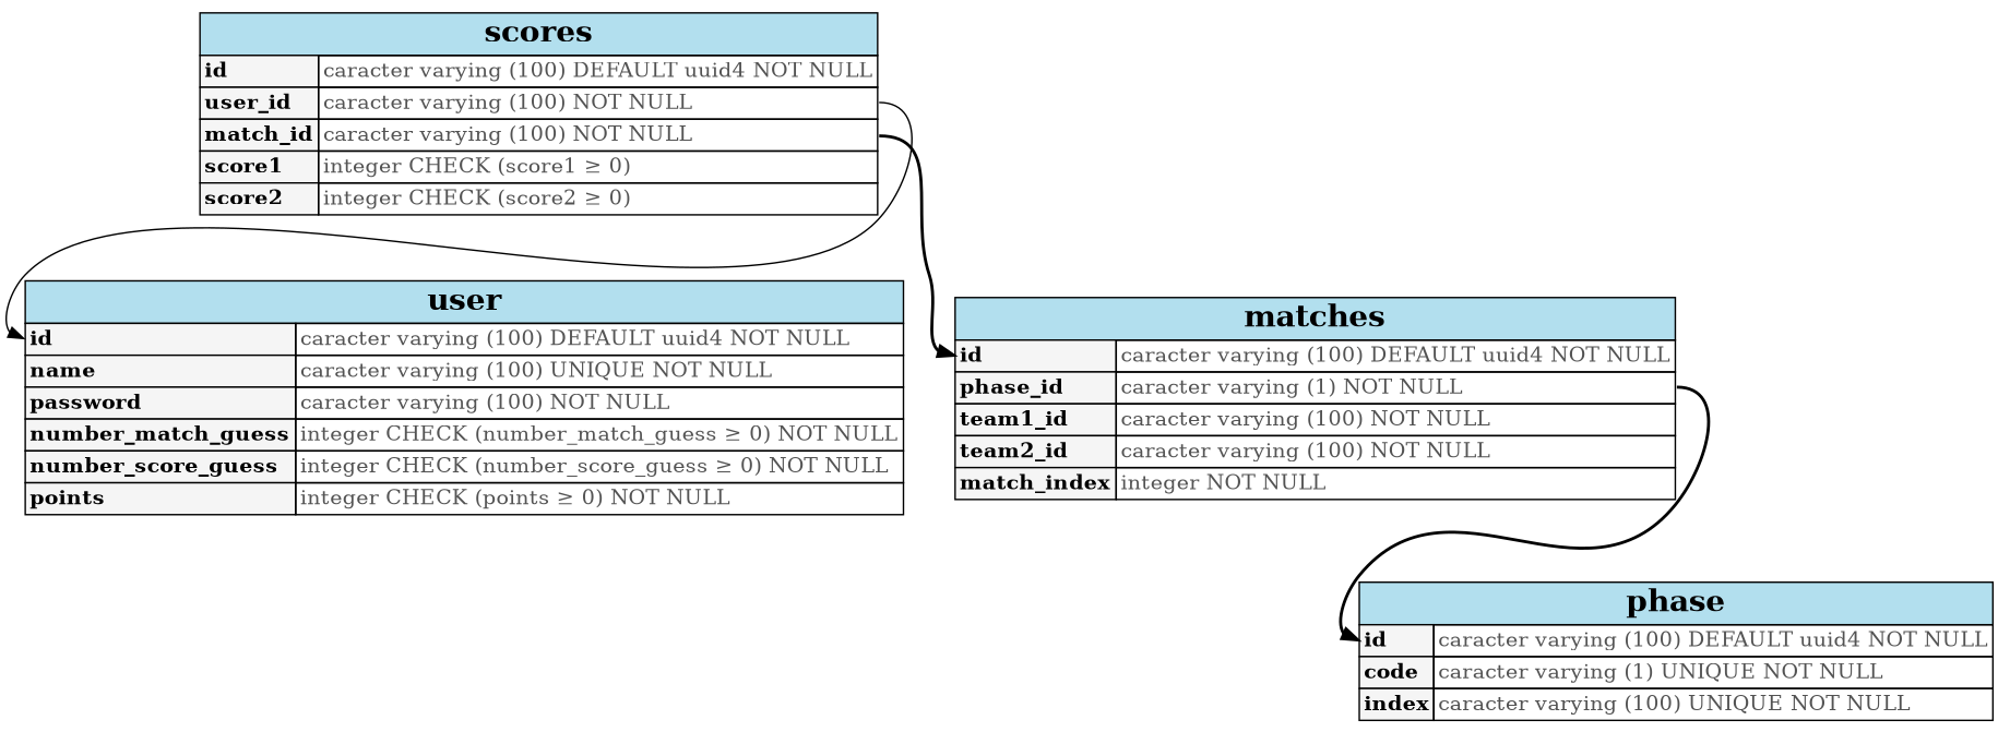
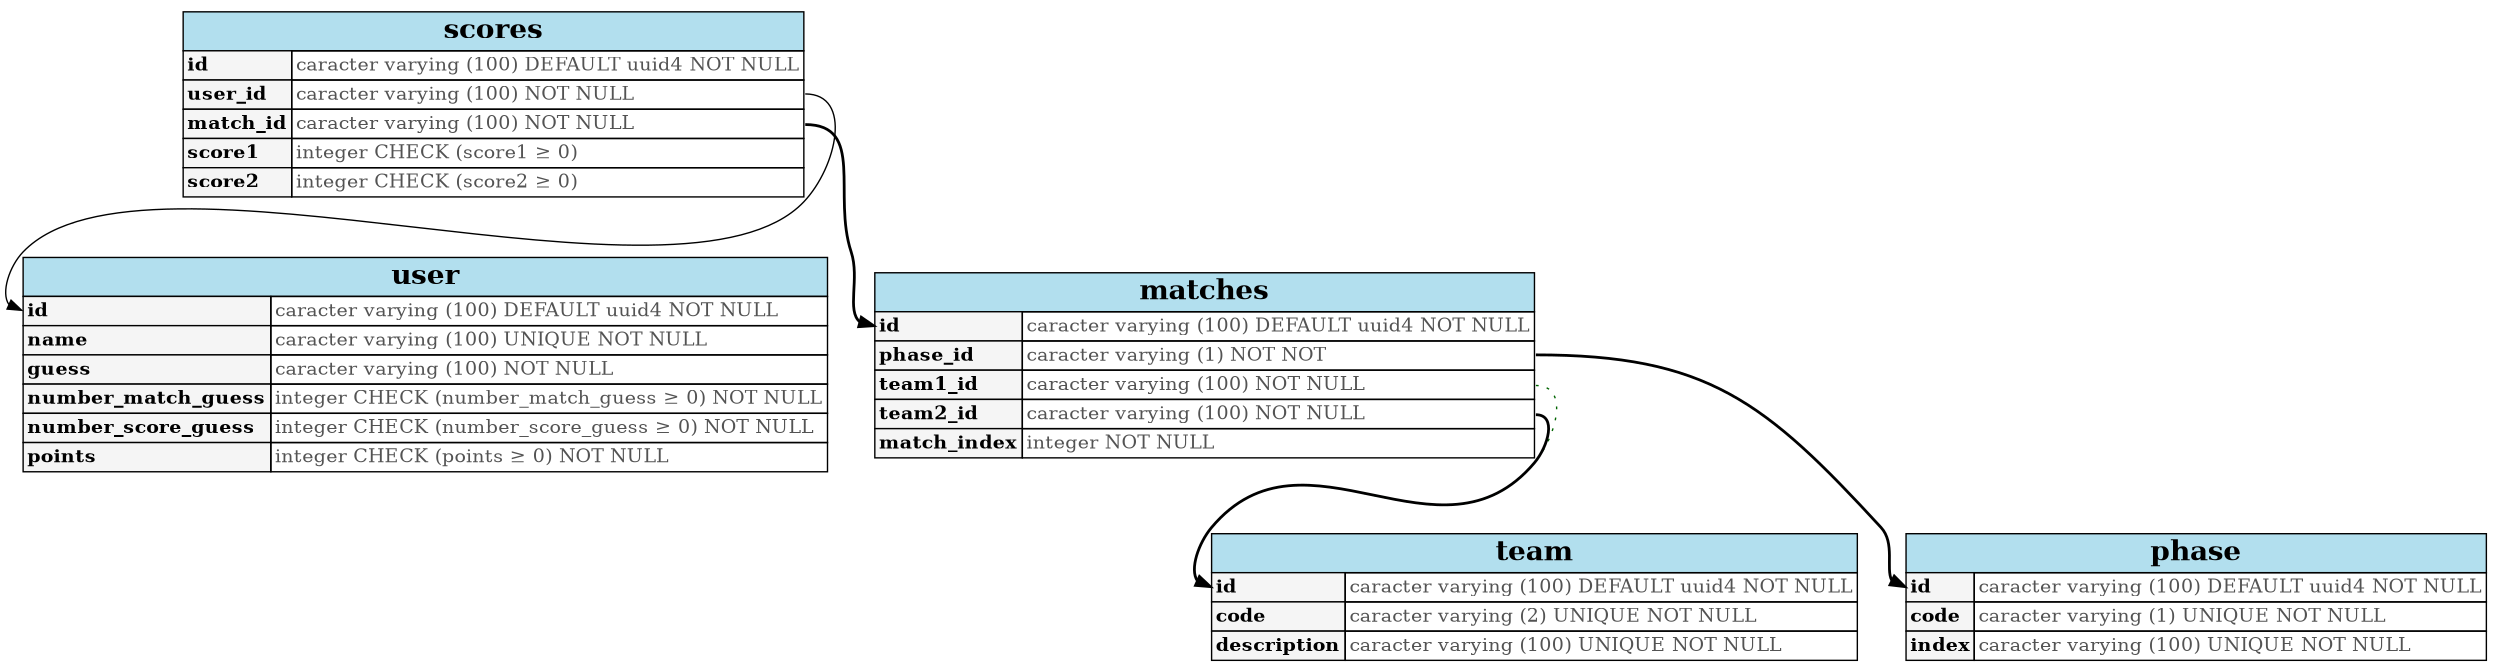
  digraph {
    rankdir=TB
    node [shape=none]
    edge [color=black headport=id style=bold]
-   n1 [label=<       <table border="0" cellspacing="0" cellborder="1">         <tr><td bgcolor="lightblue2" colspan="2"><font face="Times-bold" point-size="20">user</font></td></tr>         <tr><td bgcolor="grey96" align="left" port="id_left"><font face="Times-bold">id</font></td><td align="left"><font color="#535353">caracter varying (100) DEFAULT uuid4 NOT NULL</font></td></tr>         <tr><td bgcolor="grey96" align="left"><font face="Times-bold">name</font></td><td align="left"><font color="#535353">caracter varying (100) UNIQUE NOT NULL</font></td></tr>         <tr><td bgcolor="grey96" align="left"><font face="Times-bold">password</font></td><td align="left"><font color="#535353">caracter varying (100) NOT NULL</font></td></tr>         <tr><td bgcolor="grey96" align="left"><font face="Times-bold">number_match_guess</font></td><td align="left"><font color="#535353">integer CHECK (number_match_guess &ge; 0) NOT NULL</font></td></tr>         <tr><td bgcolor="grey96" align="left"><font face="Times-bold">number_score_guess</font></td><td align="left"><font color="#535353">integer CHECK (number_score_guess &ge; 0) NOT NULL</font></td></tr>         <tr><td bgcolor="grey96" align="left"><font face="Times-bold">points</font></td><td align="left"><font color="#535353">integer CHECK (points &ge; 0) NOT NULL</font></td></tr>       </table>     >]
-   n2 [label=<       <table border="0" cellspacing="0" cellborder="1">         <tr><td bgcolor="lightblue2" colspan="2"><font face="Times-bold" point-size="20">matches</font></td></tr>         <tr><td bgcolor="grey96" align="left" port="id"><font face="Times-bold">id</font></td><td align="left" port="id_right"><font color="#535353">caracter varying (100) DEFAULT uuid4 NOT NULL</font></td></tr>         <tr><td bgcolor="grey96" align="left" port="phase_id"><font face="Times-bold">phase_id</font></td><td align="left" port="phase_id_right"><font color="#535353">caracter varying (1) NOT NULL</font></td></tr>         <tr><td bgcolor="grey96" align="left" port="team1_id"><font face="Times-bold">team1_id</font></td><td align="left" port="team1_id_right"><font color="#535353">caracter varying (100) NOT NULL</font></td></tr>         <tr><td bgcolor="grey96" align="left" port="team2_id"><font face="Times-bold">team2_id</font></td><td align="left" port="team2_id_right"><font color="#535353">caracter varying (100) NOT NULL</font></td></tr>         <tr><td bgcolor="grey96" align="left" port="match_index"><font face="Times-bold">match_index</font></td><td align="left" port="match_index_right"><font color="#535353">integer NOT NULL</font></td></tr>       </table>     >]
+   n1 [label=<       <table border="0" cellspacing="0" cellborder="1">         <tr><td bgcolor="lightblue2" colspan="2"><font face="Times-bold" point-size="20">user</font></td></tr>         <tr><td bgcolor="grey96" align="left" port="id_left"><font face="Times-bold">id</font></td><td align="left"><font color="#535353">caracter varying (100) DEFAULT uuid4 NOT NULL</font></td></tr>         <tr><td bgcolor="grey96" align="left"><font face="Times-bold">name</font></td><td align="left"><font color="#535353">caracter varying (100) UNIQUE NOT NULL</font></td></tr>         <tr><td bgcolor="grey96" align="left"><font face="Times-bold">guess</font></td><td align="left"><font color="#535353">caracter varying (100) NOT NULL</font></td></tr>         <tr><td bgcolor="grey96" align="left"><font face="Times-bold">number_match_guess</font></td><td align="left"><font color="#535353">integer CHECK (number_match_guess &ge; 0) NOT NULL</font></td></tr>         <tr><td bgcolor="grey96" align="left"><font face="Times-bold">number_score_guess</font></td><td align="left"><font color="#535353">integer CHECK (number_score_guess &ge; 0) NOT NULL</font></td></tr>         <tr><td bgcolor="grey96" align="left"><font face="Times-bold">points</font></td><td align="left"><font color="#535353">integer CHECK (points &ge; 0) NOT NULL</font></td></tr>       </table>     >]
+   n2 [label=<       <table border="0" cellspacing="0" cellborder="1">         <tr><td bgcolor="lightblue2" colspan="2"><font face="Times-bold" point-size="20">matches</font></td></tr>         <tr><td bgcolor="grey96" align="left" port="id"><font face="Times-bold">id</font></td><td align="left" port="id_right"><font color="#535353">caracter varying (100) DEFAULT uuid4 NOT NULL</font></td></tr>         <tr><td bgcolor="grey96" align="left" port="phase_id"><font face="Times-bold">phase_id</font></td><td align="left" port="phase_id_right"><font color="#535353">caracter varying (1) NOT NOT</font></td></tr>         <tr><td bgcolor="grey96" align="left" port="team1_id"><font face="Times-bold">team1_id</font></td><td align="left" port="team1_id_right"><font color="#535353">caracter varying (100) NOT NULL</font></td></tr>         <tr><td bgcolor="grey96" align="left" port="team2_id"><font face="Times-bold">team2_id</font></td><td align="left" port="team2_id_right"><font color="#535353">caracter varying (100) NOT NULL</font></td></tr>         <tr><td bgcolor="grey96" align="left" port="match_index"><font face="Times-bold">match_index</font></td><td align="left" port="match_index_right"><font color="#535353">integer NOT NULL</font></td></tr>       </table>     >]
+   n3 [label=<         <table border="0" cellspacing="0" cellborder="1">           <tr><td bgcolor="lightblue2" colspan="2"><font face="Times-bold" point-size="20">team</font></td></tr>           <tr><td bgcolor="grey96" align="left" port="id"><font face="Times-bold">id</font></td><td align="left" port="id_right"><font color="#535353">caracter varying (100) DEFAULT uuid4 NOT NULL</font></td></tr>           <tr><td bgcolor="grey96" align="left" port="code_id"><font face="Times-bold">code</font></td><td align="left" port="user_id_right"><font color="#535353">caracter varying (2) UNIQUE NOT NULL</font></td></tr>           <tr><td bgcolor="grey96" align="left" port="description_id"><font face="Times-bold">description</font></td><td align="left" port="user_id_right"><font color="#535353">caracter varying (100) UNIQUE NOT NULL</font></td></tr>         </table>       >]
    n4 [label=<         <table border="0" cellspacing="0" cellborder="1">           <tr><td bgcolor="lightblue2" colspan="2"><font face="Times-bold" point-size="20">phase</font></td></tr>           <tr><td bgcolor="grey96" align="left" port="id"><font face="Times-bold">id</font></td><td align="left" port="id_right"><font color="#535353">caracter varying (100) DEFAULT uuid4 NOT NULL</font></td></tr>           <tr><td bgcolor="grey96" align="left" port="group_id"><font face="Times-bold">code</font></td><td align="left" port="group_id_right"><font color="#535353">caracter varying (1) UNIQUE NOT NULL</font></td></tr>           <tr><td bgcolor="grey96" align="left" port="group_id"><font face="Times-bold">index</font></td><td align="left" port="group_id_right"><font color="#535353">caracter varying (100) UNIQUE NOT NULL</font></td></tr>         </table>       >]
    n5 [label=<       <table border="0" cellspacing="0" cellborder="1">         <tr><td bgcolor="lightblue2" colspan="2"><font face="Times-bold" point-size="20">scores</font></td></tr>         <tr><td bgcolor="grey96" align="left" port="id"><font face="Times-bold">id</font></td><td align="left" port="id_right"><font color="#535353">caracter varying (100) DEFAULT uuid4 NOT NULL</font></td></tr>         <tr><td bgcolor="grey96" align="left" port="user_id"><font face="Times-bold">user_id</font></td><td align="left" port="user_id_right"><font color="#535353">caracter varying (100) NOT NULL</font></td></tr>         <tr><td bgcolor="grey96" align="left" port="match_id"><font face="Times-bold">match_id</font></td><td align="left" port="match_id_right"><font color="#535353">caracter varying (100) NOT NULL</font></td></tr>         <tr><td bgcolor="grey96" align="left" port="score1"><font face="Times-bold">score1</font></td><td align="left" port="score1_right"><font color="#535353">integer CHECK (score1 &ge; 0)</font></td></tr>         <tr><td bgcolor="grey96" align="left" port="score2"><font face="Times-bold">score2</font></td><td align="left" port="score2_right"><font color="#535353">integer CHECK (score2 &ge; 0)</font></td></tr>       </table>     >]
+   n2 -> n3 [color=darkgreen style=dotted tailport=team1_id_right]
+   n2 -> n3 [tailport=team2_id_right]
    n2 -> n4 [tailport=phase_id_right]
    n5 -> n1 [headport=id_left style=solid tailport=user_id_right]
    n5 -> n2 [tailport=match_id_right]
  }
